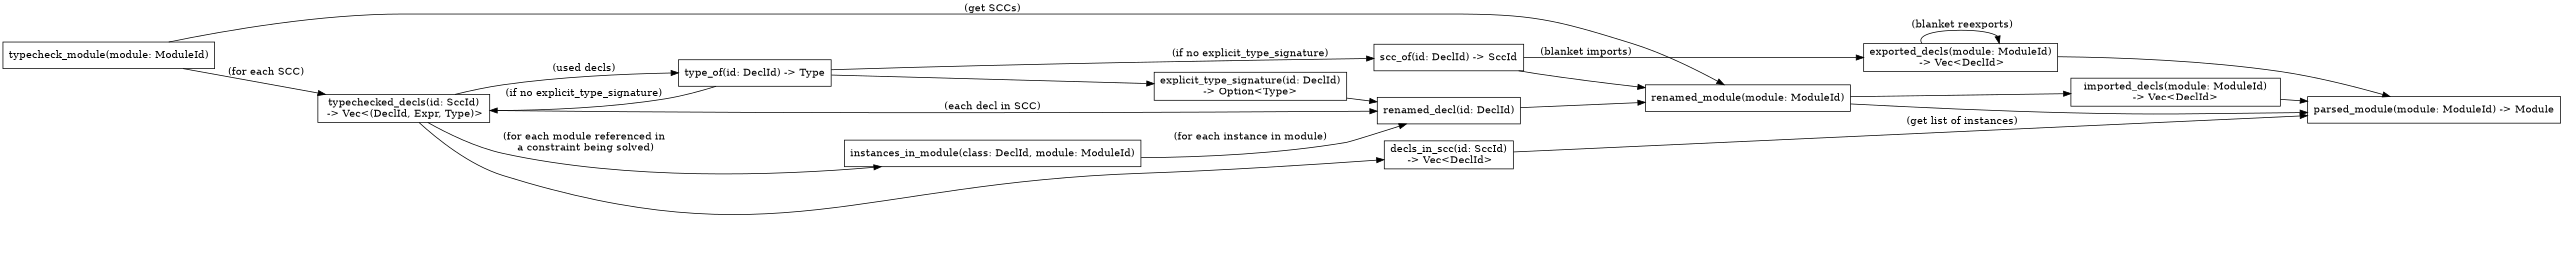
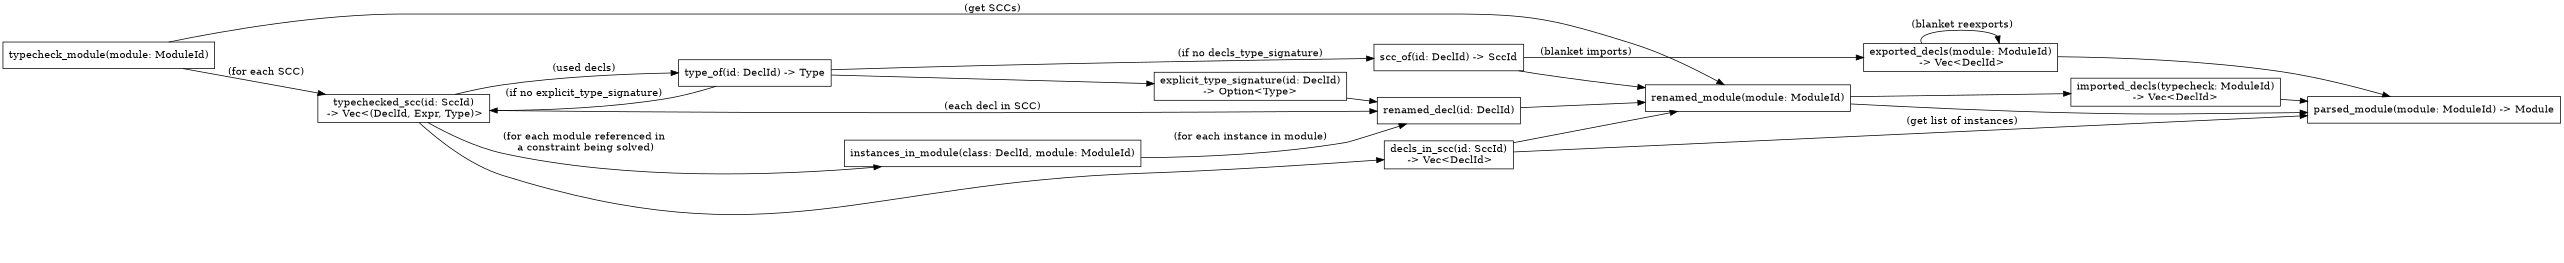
  digraph {
    rankdir=LR
    node [shape=box]
    n1 [label="typecheck_module(module: ModuleId)"]
    n2 [label="renamed_module(module: ModuleId)"]
-   n3 [label="typechecked_decls(id: SccId)\n -> Vec<(DeclId, Expr, Type)>"]
+   n3 [label="typechecked_scc(id: SccId)\n -> Vec<(DeclId, Expr, Type)>"]
    n4 [label="parsed_module(module: ModuleId) -> Module"]
-   n5 [label="imported_decls(module: ModuleId)\n-> Vec<DeclId>"]
+   n5 [label="imported_decls(typecheck: ModuleId)\n-> Vec<DeclId>"]
    n6 [label="type_of(id: DeclId) -> Type"]
    n7 [label="decls_in_scc(id: SccId)\n -> Vec<DeclId>"]
    n8 [label="renamed_decl(id: DeclId)"]
    n9 [label="instances_in_module(class: DeclId, module: ModuleId)"]
    n10 [label="scc_of(id: DeclId) -> SccId"]
    n11 [label="explicit_type_signature(id: DeclId)\n-> Option<Type>"]
    n12 [label="exported_decls(module: ModuleId)\n -> Vec<DeclId>"]
    n1 -> n2 [label="(get SCCs)"]
    n1 -> n3 [label="(for each SCC)"]
    n2 -> n4
    n2 -> n5
    n3 -> n6 [label="(used decls)"]
    n3 -> n7
    n3 -> n8 [label="(each decl in SCC)"]
    n3 -> n9 [label="(for each module referenced in\n a constraint being solved)"]
    n5 -> n4
    n6 -> n3 [label="(if no explicit_type_signature)"]
-   n6 -> n10 [label="(if no explicit_type_signature)"]
+   n6 -> n10 [label="(if no decls_type_signature)"]
    n6 -> n11
+   n7 -> n2
    n7 -> n4 [label=" (get list of instances)"]
    n8 -> n2
    n9 -> n8 [label="(for each instance in module)"]
    n10 -> n2
    n10 -> n12 [label=" (blanket imports)"]
    n11 -> n8
    n12 -> n4
    n12 -> n12 [label=" (blanket reexports)"]
  }
